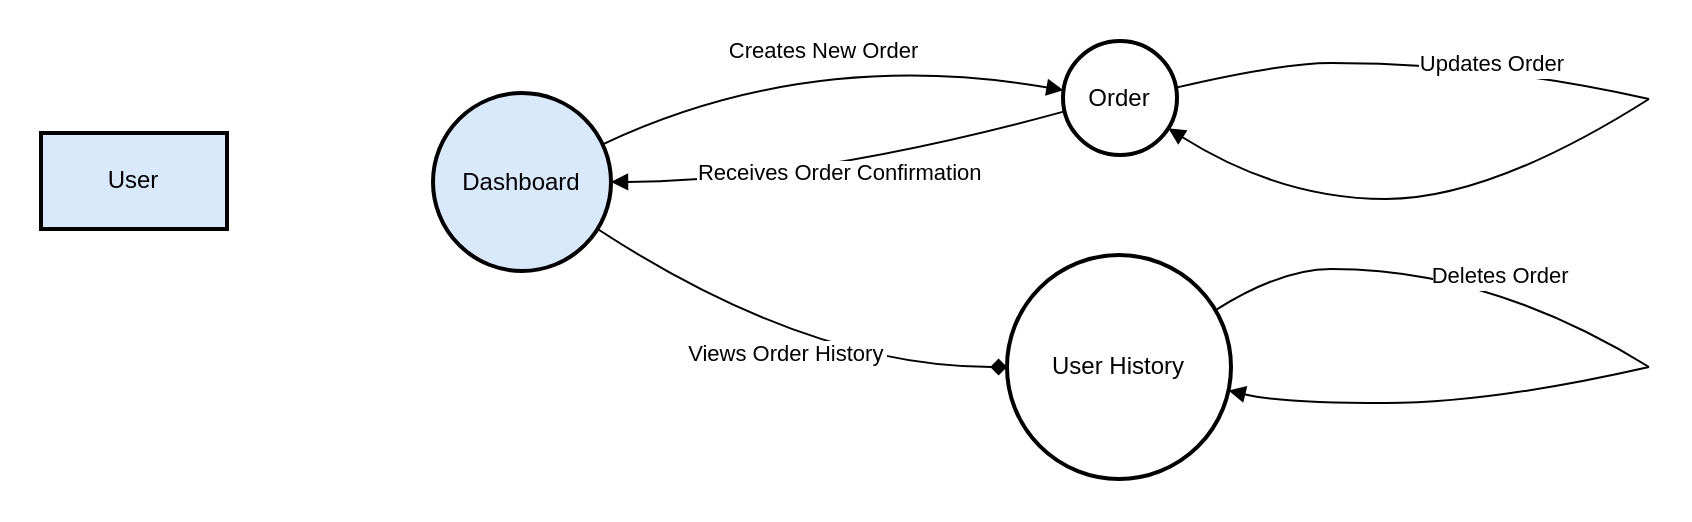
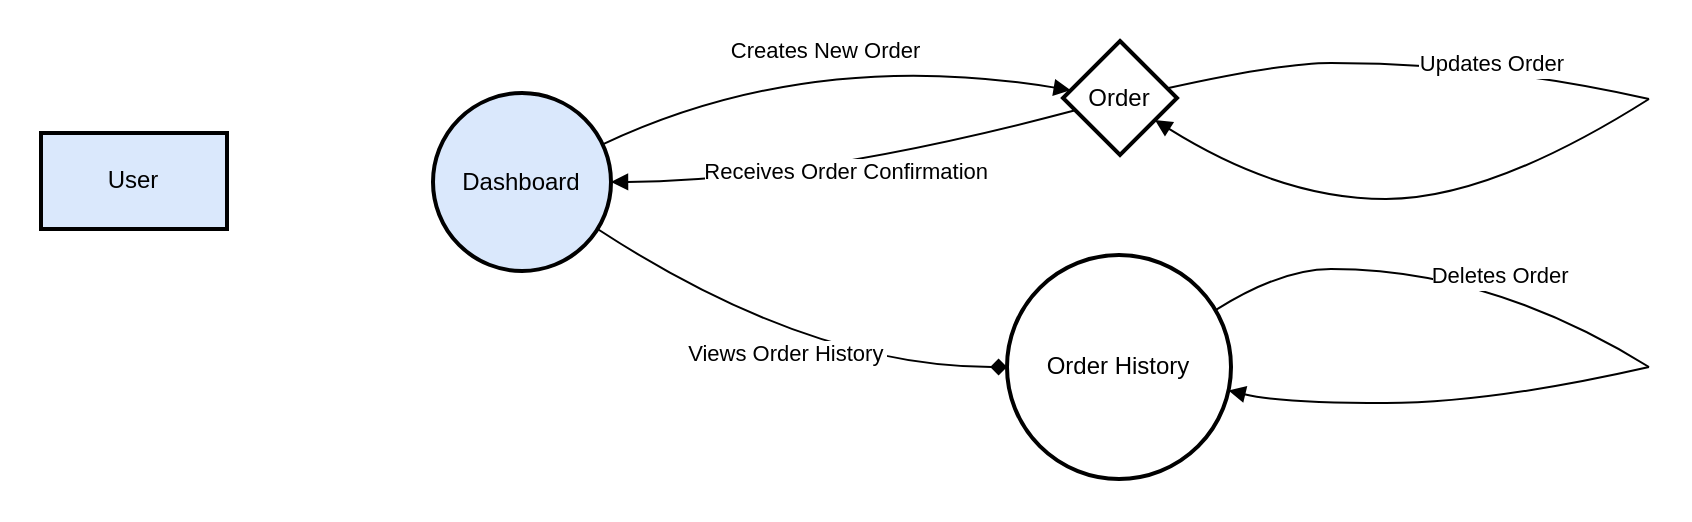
  <mxCell id="0" />
  <mxCell id="1" parent="0" />
  <mxCell id="2" value="User" style="whiteSpace=wrap;strokeWidth=2;fillColor=#dae8fc;" vertex="1" parent="1"><mxGeometry x="20" y="66" width="93" height="48" as="geometry" /></mxCell>
  <mxCell id="3" value="Dashboard" style="ellipse;aspect=fixed;strokeWidth=2;whiteSpace=wrap;fillColor=#dae8fc;" vertex="1" parent="1"><mxGeometry x="216" y="46" width="89" height="89" as="geometry" /></mxCell>
- <mxCell id="4" value="Order" style="ellipse;aspect=fixed;strokeWidth=2;whiteSpace=wrap;" vertex="1" parent="1"><mxGeometry x="531" y="20" width="57" height="57" as="geometry" /></mxCell>
- <mxCell id="5" value="User History" style="ellipse;aspect=fixed;strokeWidth=2;whiteSpace=wrap;" vertex="1" parent="1"><mxGeometry x="503" y="127" width="112" height="112" as="geometry" /></mxCell>
+ <mxCell id="4" value="Order" style="rhombus;aspect=fixed;strokeWidth=2;whiteSpace=wrap;" vertex="1" parent="1"><mxGeometry x="531" y="20" width="57" height="57" as="geometry" /></mxCell>
+ <mxCell id="5" value="Order History" style="ellipse;aspect=fixed;strokeWidth=2;whiteSpace=wrap;" vertex="1" parent="1"><mxGeometry x="503" y="127" width="112" height="112" as="geometry" /></mxCell>
  <mxCell id="6" value="" style="whiteSpace=wrap;strokeWidth=2;" vertex="1" parent="1"><mxGeometry x="665" y="31" as="geometry" /></mxCell>
  <mxCell id="7" value="" style="whiteSpace=wrap;strokeWidth=2;" vertex="1" parent="1"><mxGeometry x="824" y="49" as="geometry" /></mxCell>
  <mxCell id="8" value="" style="whiteSpace=wrap;strokeWidth=2;" vertex="1" parent="1"><mxGeometry x="665" y="134" as="geometry" /></mxCell>
  <mxCell id="9" value="" style="whiteSpace=wrap;strokeWidth=2;" vertex="1" parent="1"><mxGeometry x="824" y="183" as="geometry" /></mxCell>
  <mxCell id="10" value="Creates New Order" style="curved=1;startArrow=none;endArrow=block;exitX=1.01;exitY=0.26;entryX=-0.01;entryY=0.42;" edge="1" parent="1" source="3" target="4"><mxGeometry relative="1" as="geometry"><Array as="points"><mxPoint x="404" y="23" /></Array></mxGeometry></mxCell>
  <mxCell id="11" value="" style="curved=1;startArrow=none;endArrow=none;exitX=0.99;exitY=0.4;entryX=Infinity;entryY=Infinity;" edge="1" parent="1" source="4" target="6"><mxGeometry relative="1" as="geometry"><Array as="points"><mxPoint x="640" y="31" /></Array></mxGeometry></mxCell>
  <mxCell id="12" value="Updates Order" style="curved=1;startArrow=none;endArrow=none;exitX=Infinity;exitY=Infinity;entryX=Infinity;entryY=-Infinity;" edge="1" parent="1" source="6" target="7"><mxGeometry relative="1" as="geometry"><Array as="points"><mxPoint x="745" y="31" /></Array></mxGeometry></mxCell>
  <mxCell id="13" value="" style="curved=1;startArrow=none;endArrow=block;exitX=Infinity;exitY=-Infinity;entryX=0.99;entryY=0.81;" edge="1" parent="1" source="7" target="4"><mxGeometry relative="1" as="geometry"><Array as="points"><mxPoint x="745" y="99" /><mxPoint x="640" y="99" /></Array></mxGeometry></mxCell>
  <mxCell id="14" value="Receives Order Confirmation" style="curved=1;startArrow=none;endArrow=block;exitX=-0.01;exitY=0.64;entryX=1.01;entryY=0.5;" edge="1" parent="1" source="4" target="3"><mxGeometry relative="1" as="geometry"><Array as="points"><mxPoint x="404" y="90" /></Array></mxGeometry></mxCell>
  <mxCell id="15" value="Views Order History" style="curved=1;startArrow=none;endArrow=diamond;exitX=1.01;exitY=0.82;entryX=0;entryY=0.5;" edge="1" parent="1" source="3" target="5"><mxGeometry relative="1" as="geometry"><Array as="points"><mxPoint x="404" y="183" /></Array></mxGeometry></mxCell>
  <mxCell id="16" value="" style="curved=1;startArrow=none;endArrow=none;exitX=1;exitY=0.2;entryX=Infinity;entryY=-Infinity;" edge="1" parent="1" source="5" target="8"><mxGeometry relative="1" as="geometry"><Array as="points"><mxPoint x="640" y="134" /></Array></mxGeometry></mxCell>
  <mxCell id="17" value="Deletes Order" style="curved=1;startArrow=none;endArrow=none;exitX=Infinity;exitY=-Infinity;entryX=Infinity;entryY=Infinity;" edge="1" parent="1" source="8" target="9"><mxGeometry relative="1" as="geometry"><Array as="points"><mxPoint x="745" y="134" /></Array></mxGeometry></mxCell>
  <mxCell id="18" value="" style="curved=1;startArrow=none;endArrow=block;exitX=Infinity;exitY=Infinity;entryX=1;entryY=0.61;" edge="1" parent="1" source="9" target="5"><mxGeometry relative="1" as="geometry"><Array as="points"><mxPoint x="745" y="201" /><mxPoint x="640" y="201" /></Array></mxGeometry></mxCell>
